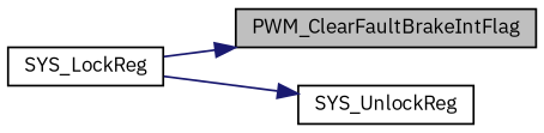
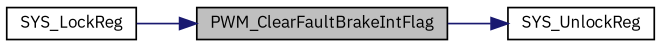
  digraph {
    fontname="IBM Plex Sans"
    rankdir=LR
    node [color=black fillcolor=white fontname="IBM Plex Sans" fontsize=10 shape=record style=filled]
    edge [color=midnightblue fontname="IBM Plex Sans" fontsize=10 labelfontname=Helvetica labelfontsize=10 style=solid]
    n1 [fillcolor=grey75 fontcolor=black height=0.2 label=PWM_ClearFaultBrakeIntFlag width=0.4]
    n2 [height=0.2 label=SYS_UnlockReg width=0.4]
    n3 [height=0.2 label=SYS_LockReg width=0.4]
-   n3 -> n2
+   n1 -> n2
    n3 -> n1
  }
